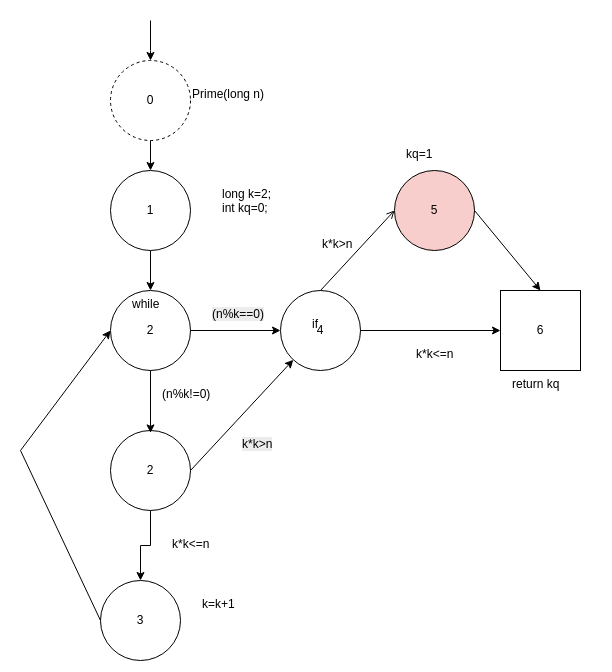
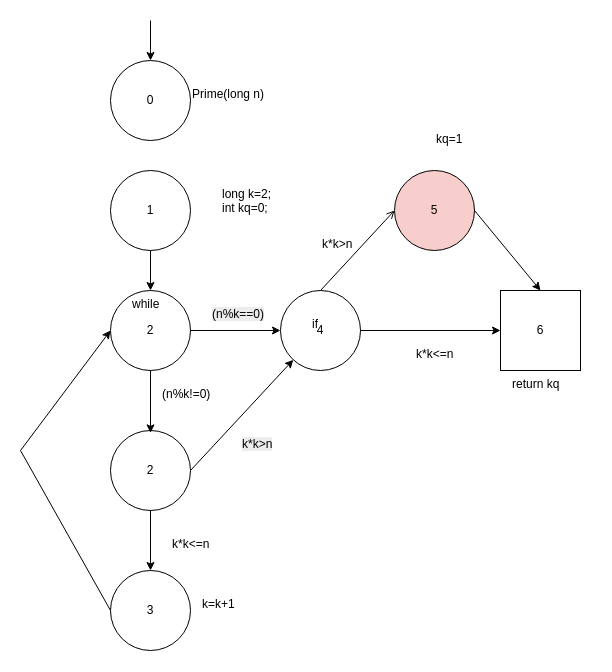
  <mxCell id="0" />
  <mxCell id="1" parent="0" />
- <mxCell id="2" value="0" style="ellipse;whiteSpace=wrap;html=1;aspect=fixed;dashed=1;" vertex="1" parent="1"><mxGeometry x="110" y="60" width="80" height="80" as="geometry" /></mxCell>
+ <mxCell id="2" value="0" style="ellipse;whiteSpace=wrap;html=1;aspect=fixed;" vertex="1" parent="1"><mxGeometry x="110" y="60" width="80" height="80" as="geometry" /></mxCell>
  <mxCell id="3" style="edgeStyle=orthogonalEdgeStyle;rounded=0;orthogonalLoop=1;jettySize=auto;html=1;entryX=0.5;entryY=0;entryDx=0;entryDy=0;" edge="1" parent="1" source="4" target="5"><mxGeometry relative="1" as="geometry" /></mxCell>
  <mxCell id="4" value="1" style="ellipse;whiteSpace=wrap;html=1;aspect=fixed;" vertex="1" parent="1"><mxGeometry x="110" y="170" width="80" height="80" as="geometry" /></mxCell>
  <mxCell id="5" value="2" style="ellipse;whiteSpace=wrap;html=1;aspect=fixed;" vertex="1" parent="1"><mxGeometry x="110" y="290" width="80" height="80" as="geometry" /></mxCell>
  <mxCell id="6" style="edgeStyle=orthogonalEdgeStyle;rounded=0;orthogonalLoop=1;jettySize=auto;html=1;entryX=0.5;entryY=0;entryDx=0;entryDy=0;" edge="1" parent="1" source="7" target="8"><mxGeometry relative="1" as="geometry" /></mxCell>
  <mxCell id="7" value="2" style="ellipse;whiteSpace=wrap;html=1;aspect=fixed;" vertex="1" parent="1"><mxGeometry x="110" y="430" width="80" height="80" as="geometry" /></mxCell>
- <mxCell id="8" value="3" style="ellipse;whiteSpace=wrap;html=1;aspect=fixed;" vertex="1" parent="1"><mxGeometry x="100" y="580" width="80" height="80" as="geometry" /></mxCell>
+ <mxCell id="8" value="3" style="ellipse;whiteSpace=wrap;html=1;aspect=fixed;" vertex="1" parent="1"><mxGeometry x="110" y="570" width="80" height="80" as="geometry" /></mxCell>
  <mxCell id="9" value="4" style="ellipse;whiteSpace=wrap;html=1;aspect=fixed;" vertex="1" parent="1"><mxGeometry x="280" y="290" width="80" height="80" as="geometry" /></mxCell>
  <mxCell id="10" value="6" style="whiteSpace=wrap;html=1;aspect=fixed;rounded=0;" vertex="1" parent="1"><mxGeometry x="500" y="290" width="80" height="80" as="geometry" /></mxCell>
  <mxCell id="11" value="5" style="ellipse;whiteSpace=wrap;html=1;aspect=fixed;fillColor=#f8cecc;" vertex="1" parent="1"><mxGeometry x="394" y="170" width="80" height="80" as="geometry" /></mxCell>
  <mxCell id="12" value="" style="endArrow=classic;html=1;rounded=0;entryX=0.5;entryY=0;entryDx=0;entryDy=0;" edge="1" parent="1" target="2"><mxGeometry width="50" height="50" relative="1" as="geometry"><mxPoint x="150" y="20" as="sourcePoint" /><mxPoint x="420" y="90" as="targetPoint" /><Array as="points"><mxPoint x="150" y="50" /></Array></mxGeometry></mxCell>
- <mxCell id="13" value="" style="endArrow=classic;html=1;rounded=0;entryX=0.5;entryY=0;entryDx=0;entryDy=0;exitX=0.5;exitY=1;exitDx=0;exitDy=0;" edge="1" parent="1" source="2" target="4"><mxGeometry width="50" height="50" relative="1" as="geometry"><mxPoint x="370" y="140" as="sourcePoint" /><mxPoint x="420" y="90" as="targetPoint" /></mxGeometry></mxCell>
  <mxCell id="14" style="edgeStyle=orthogonalEdgeStyle;rounded=0;orthogonalLoop=1;jettySize=auto;html=1;entryX=0.5;entryY=0.03;entryDx=0;entryDy=0;entryPerimeter=0;" edge="1" parent="1" source="5" target="7"><mxGeometry relative="1" as="geometry" /></mxCell>
  <mxCell id="15" value="" style="endArrow=classic;html=1;rounded=0;exitX=0;exitY=0.5;exitDx=0;exitDy=0;entryX=0;entryY=0.5;entryDx=0;entryDy=0;" edge="1" parent="1" source="8" target="5"><mxGeometry width="50" height="50" relative="1" as="geometry"><mxPoint x="370" y="540" as="sourcePoint" /><mxPoint x="420" y="490" as="targetPoint" /><Array as="points"><mxPoint x="20" y="450" /></Array></mxGeometry></mxCell>
  <mxCell id="16" value="" style="endArrow=classic;html=1;rounded=0;exitX=1;exitY=0.5;exitDx=0;exitDy=0;entryX=0;entryY=0.5;entryDx=0;entryDy=0;" edge="1" parent="1" source="5" target="9"><mxGeometry width="50" height="50" relative="1" as="geometry"><mxPoint x="370" y="340" as="sourcePoint" /><mxPoint x="420" y="290" as="targetPoint" /></mxGeometry></mxCell>
  <mxCell id="17" value="" style="endArrow=classic;html=1;rounded=0;exitX=1;exitY=0.5;exitDx=0;exitDy=0;entryX=0;entryY=0.5;entryDx=0;entryDy=0;" edge="1" parent="1" source="9" target="10"><mxGeometry width="50" height="50" relative="1" as="geometry"><mxPoint x="370" y="340" as="sourcePoint" /><mxPoint x="420" y="290" as="targetPoint" /></mxGeometry></mxCell>
  <mxCell id="18" value="" style="endArrow=open;html=1;rounded=0;exitX=0.5;exitY=0;exitDx=0;exitDy=0;entryX=0;entryY=0.5;entryDx=0;entryDy=0;" edge="1" parent="1" source="9" target="11"><mxGeometry width="50" height="50" relative="1" as="geometry"><mxPoint x="370" y="340" as="sourcePoint" /><mxPoint x="420" y="290" as="targetPoint" /></mxGeometry></mxCell>
  <mxCell id="19" value="" style="endArrow=classic;html=1;rounded=0;entryX=0.5;entryY=0;entryDx=0;entryDy=0;exitX=1;exitY=0.5;exitDx=0;exitDy=0;" edge="1" parent="1" source="11" target="10"><mxGeometry width="50" height="50" relative="1" as="geometry"><mxPoint x="370" y="340" as="sourcePoint" /><mxPoint x="420" y="290" as="targetPoint" /></mxGeometry></mxCell>
  <mxCell id="20" value="Prime(long n)" style="text;whiteSpace=wrap;html=1;" vertex="1" parent="1"><mxGeometry x="190" y="80" width="110" height="40" as="geometry" /></mxCell>
  <mxCell id="21" value="long k=2;&#10; int kq=0;" style="text;whiteSpace=wrap;html=1;" vertex="1" parent="1"><mxGeometry x="220" y="180" width="80" height="50" as="geometry" /></mxCell>
  <mxCell id="22" value="while" style="text;whiteSpace=wrap;html=1;" vertex="1" parent="1"><mxGeometry x="130" y="290" width="10" height="40" as="geometry" /></mxCell>
  <mxCell id="23" value="(n%k!=0)" style="text;whiteSpace=wrap;html=1;" vertex="1" parent="1"><mxGeometry x="160" y="380" width="80" height="40" as="geometry" /></mxCell>
  <mxCell id="24" value="k*k&amp;lt;=n" style="text;whiteSpace=wrap;html=1;" vertex="1" parent="1"><mxGeometry x="170" y="530" width="70" height="40" as="geometry" /></mxCell>
  <mxCell id="25" value="k=k+1" style="text;whiteSpace=wrap;html=1;" vertex="1" parent="1"><mxGeometry x="200" y="590" width="70" height="40" as="geometry" /></mxCell>
  <mxCell id="26" value="" style="endArrow=classic;html=1;rounded=0;exitX=1;exitY=0.5;exitDx=0;exitDy=0;" edge="1" parent="1" source="7" target="9"><mxGeometry width="50" height="50" relative="1" as="geometry"><mxPoint x="100" y="440" as="sourcePoint" /><mxPoint x="150" y="390" as="targetPoint" /></mxGeometry></mxCell>
  <mxCell id="27" value="&lt;span style=&quot;color: rgb(0, 0, 0); font-family: Helvetica; font-size: 12px; font-style: normal; font-variant-ligatures: normal; font-variant-caps: normal; font-weight: 400; letter-spacing: normal; orphans: 2; text-align: left; text-indent: 0px; text-transform: none; widows: 2; word-spacing: 0px; -webkit-text-stroke-width: 0px; white-space: normal; background-color: rgb(236, 236, 236); text-decoration-thickness: initial; text-decoration-style: initial; text-decoration-color: initial; float: none; display: inline !important;&quot;&gt;k*k&amp;gt;n&lt;/span&gt;" style="text;whiteSpace=wrap;html=1;" vertex="1" parent="1"><mxGeometry x="240" y="430" width="70" height="40" as="geometry" /></mxCell>
  <mxCell id="28" value="&lt;span style=&quot;color: rgb(0, 0, 0); font-family: Helvetica; font-size: 12px; font-style: normal; font-variant-ligatures: normal; font-variant-caps: normal; font-weight: 400; letter-spacing: normal; orphans: 2; text-align: left; text-indent: 0px; text-transform: none; widows: 2; word-spacing: 0px; -webkit-text-stroke-width: 0px; white-space: normal; background-color: rgb(236, 236, 236); text-decoration-thickness: initial; text-decoration-style: initial; text-decoration-color: initial; float: none; display: inline !important;&quot;&gt;(n%k==0)&lt;/span&gt;" style="text;whiteSpace=wrap;html=1;" vertex="1" parent="1"><mxGeometry x="210" y="300" width="80" height="40" as="geometry" /></mxCell>
  <mxCell id="29" value="k*k&amp;gt;n" style="text;whiteSpace=wrap;html=1;" vertex="1" parent="1"><mxGeometry x="320" y="230" width="60" height="40" as="geometry" /></mxCell>
  <mxCell id="30" value="if" style="text;whiteSpace=wrap;html=1;" vertex="1" parent="1"><mxGeometry x="310" y="310" width="40" height="40" as="geometry" /></mxCell>
- <mxCell id="31" value="kq=1" style="text;whiteSpace=wrap;html=1;" vertex="1" parent="1"><mxGeometry x="404" y="140" width="60" height="20" as="geometry" /></mxCell>
+ <mxCell id="31" value="kq=1" style="text;whiteSpace=wrap;html=1;" vertex="1" parent="1"><mxGeometry x="434" y="125" width="60" height="20" as="geometry" /></mxCell>
  <mxCell id="32" value="k*k&amp;lt;=n" style="text;whiteSpace=wrap;html=1;" vertex="1" parent="1"><mxGeometry x="414" y="340" width="60" height="40" as="geometry" /></mxCell>
  <mxCell id="33" value="return kq" style="text;whiteSpace=wrap;html=1;" vertex="1" parent="1"><mxGeometry x="510" y="370" width="80" height="40" as="geometry" /></mxCell>
